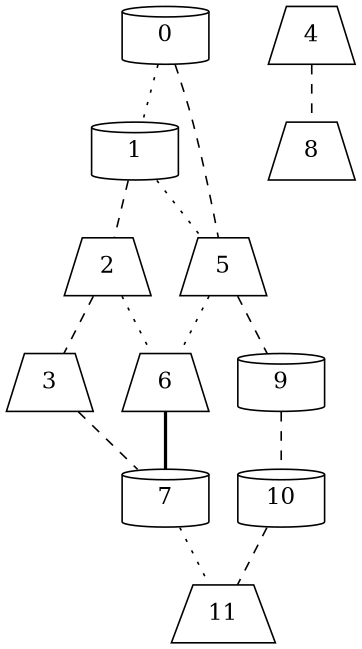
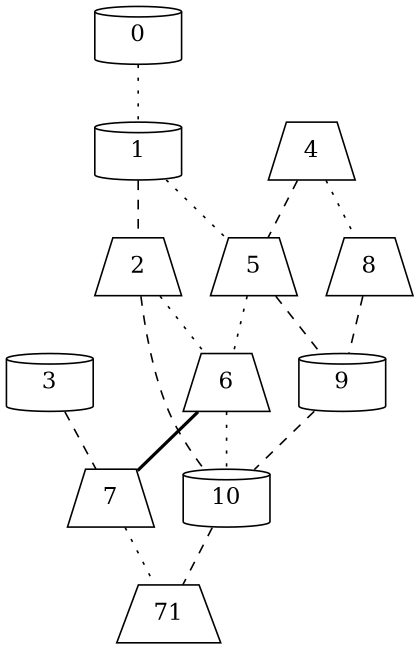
  graph {
    node [Navigable=0 Occupancy=0 X=0 Y=1 shape=cylinder]
    edge [style=dashed]
    1
    0 [Y=0]
    2 [Y=2 shape=trapezium]
    5 [X=1 shape=trapezium]
    4 [X=1 Y=0 shape=trapezium]
    8 [X=2 Y=0 shape=trapezium]
-   3 [Y=3 shape=trapezium]
+   3 [Y=3]
    6 [X=1 Y=2 shape=trapezium]
    9 [X=2]
-   7 [X=1 Y=3]
+   7 [X=1 Y=3 shape=trapezium]
    10 [X=2 Y=2]
-   11 [X=2 Y=3 shape=trapezium]
+   11 [X=2 Y=3 shape=trapezium label=71]
    1 -- 2
    1 -- 5 [style=dotted]
    0 -- 1 [style=dotted]
-   2 -- 3
+   2 -- 10
    2 -- 6 [style=dotted]
    5 -- 6 [style=dotted]
    5 -- 9
-   0 -- 5
-   4 -- 8
+   4 -- 5
+   4 -- 8 [style=dotted]
+   8 -- 9
    3 -- 7
    6 -- 7 [style=bold]
+   6 -- 10 [style=dotted]
    9 -- 10
    7 -- 11 [style=dotted]
    10 -- 11
  }
